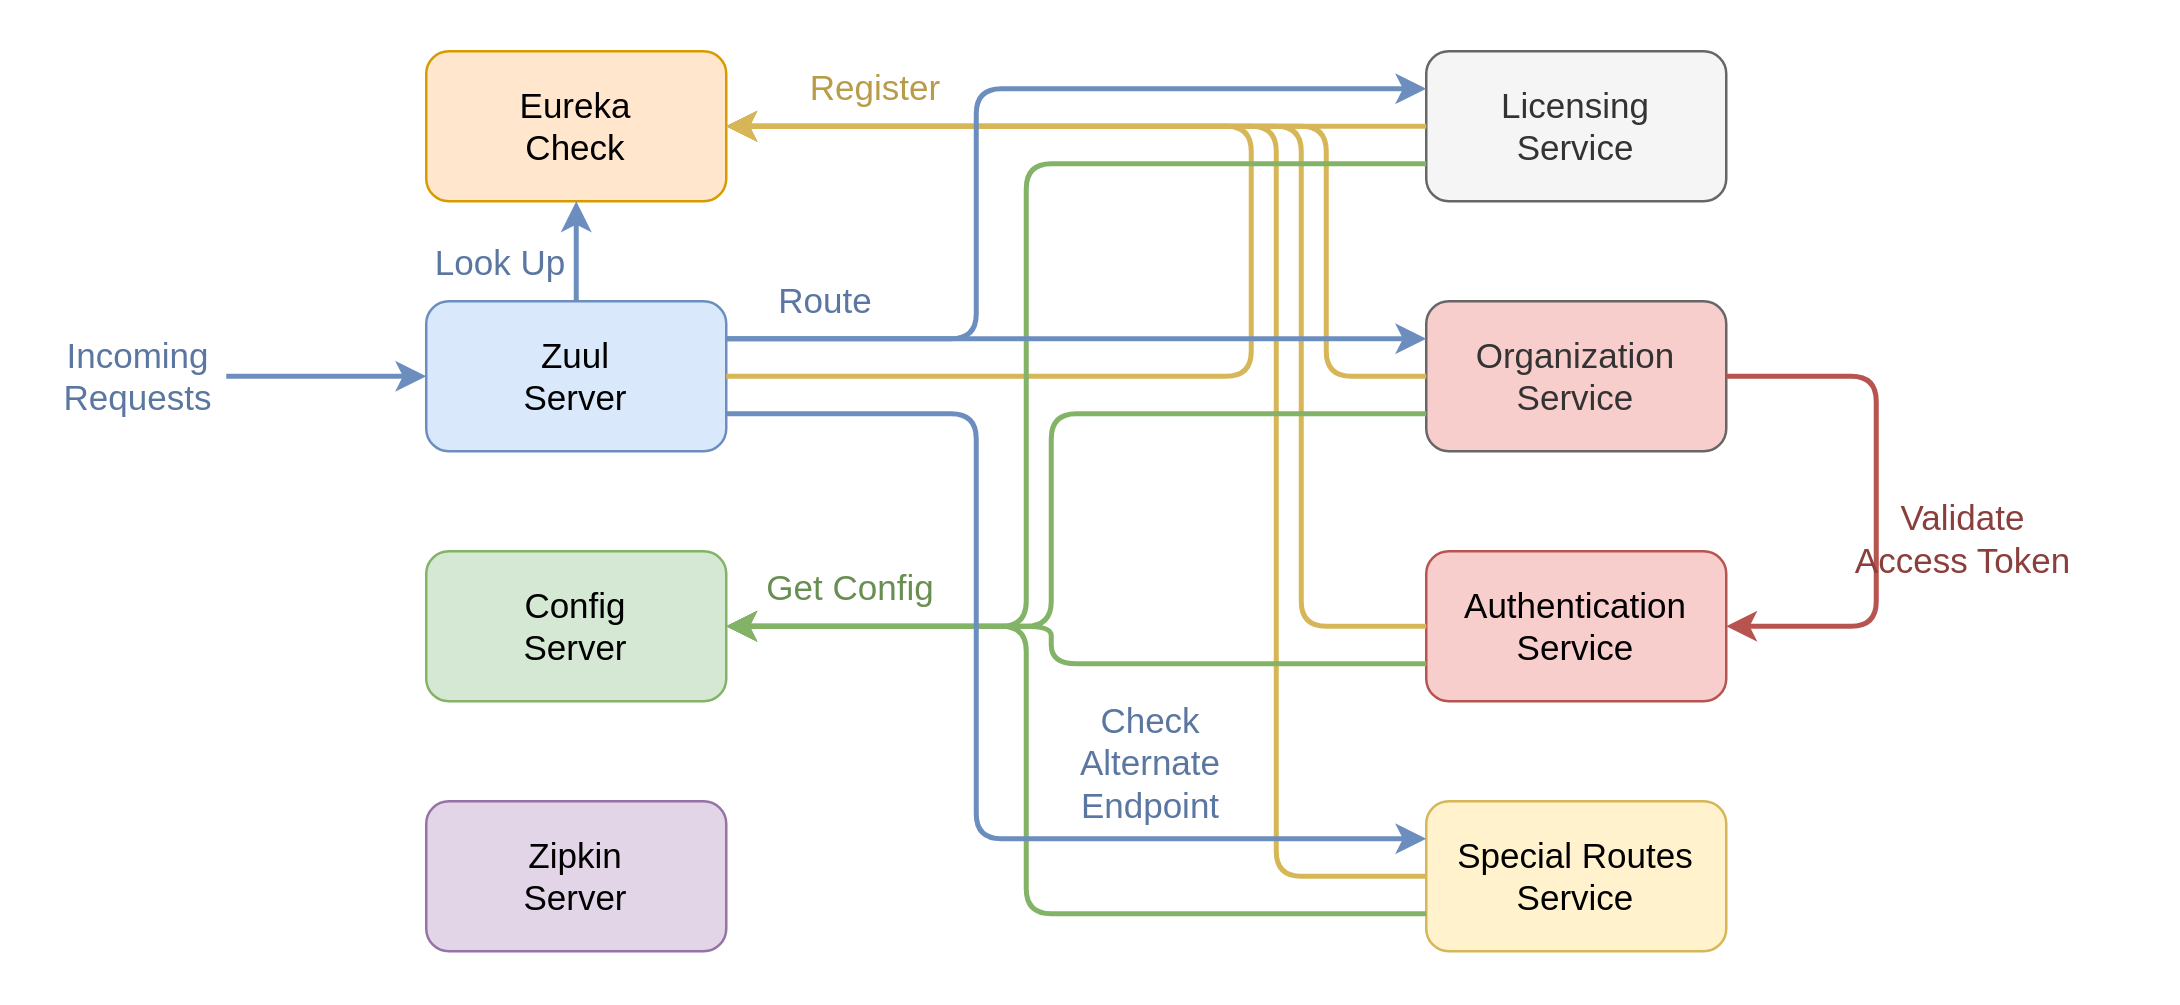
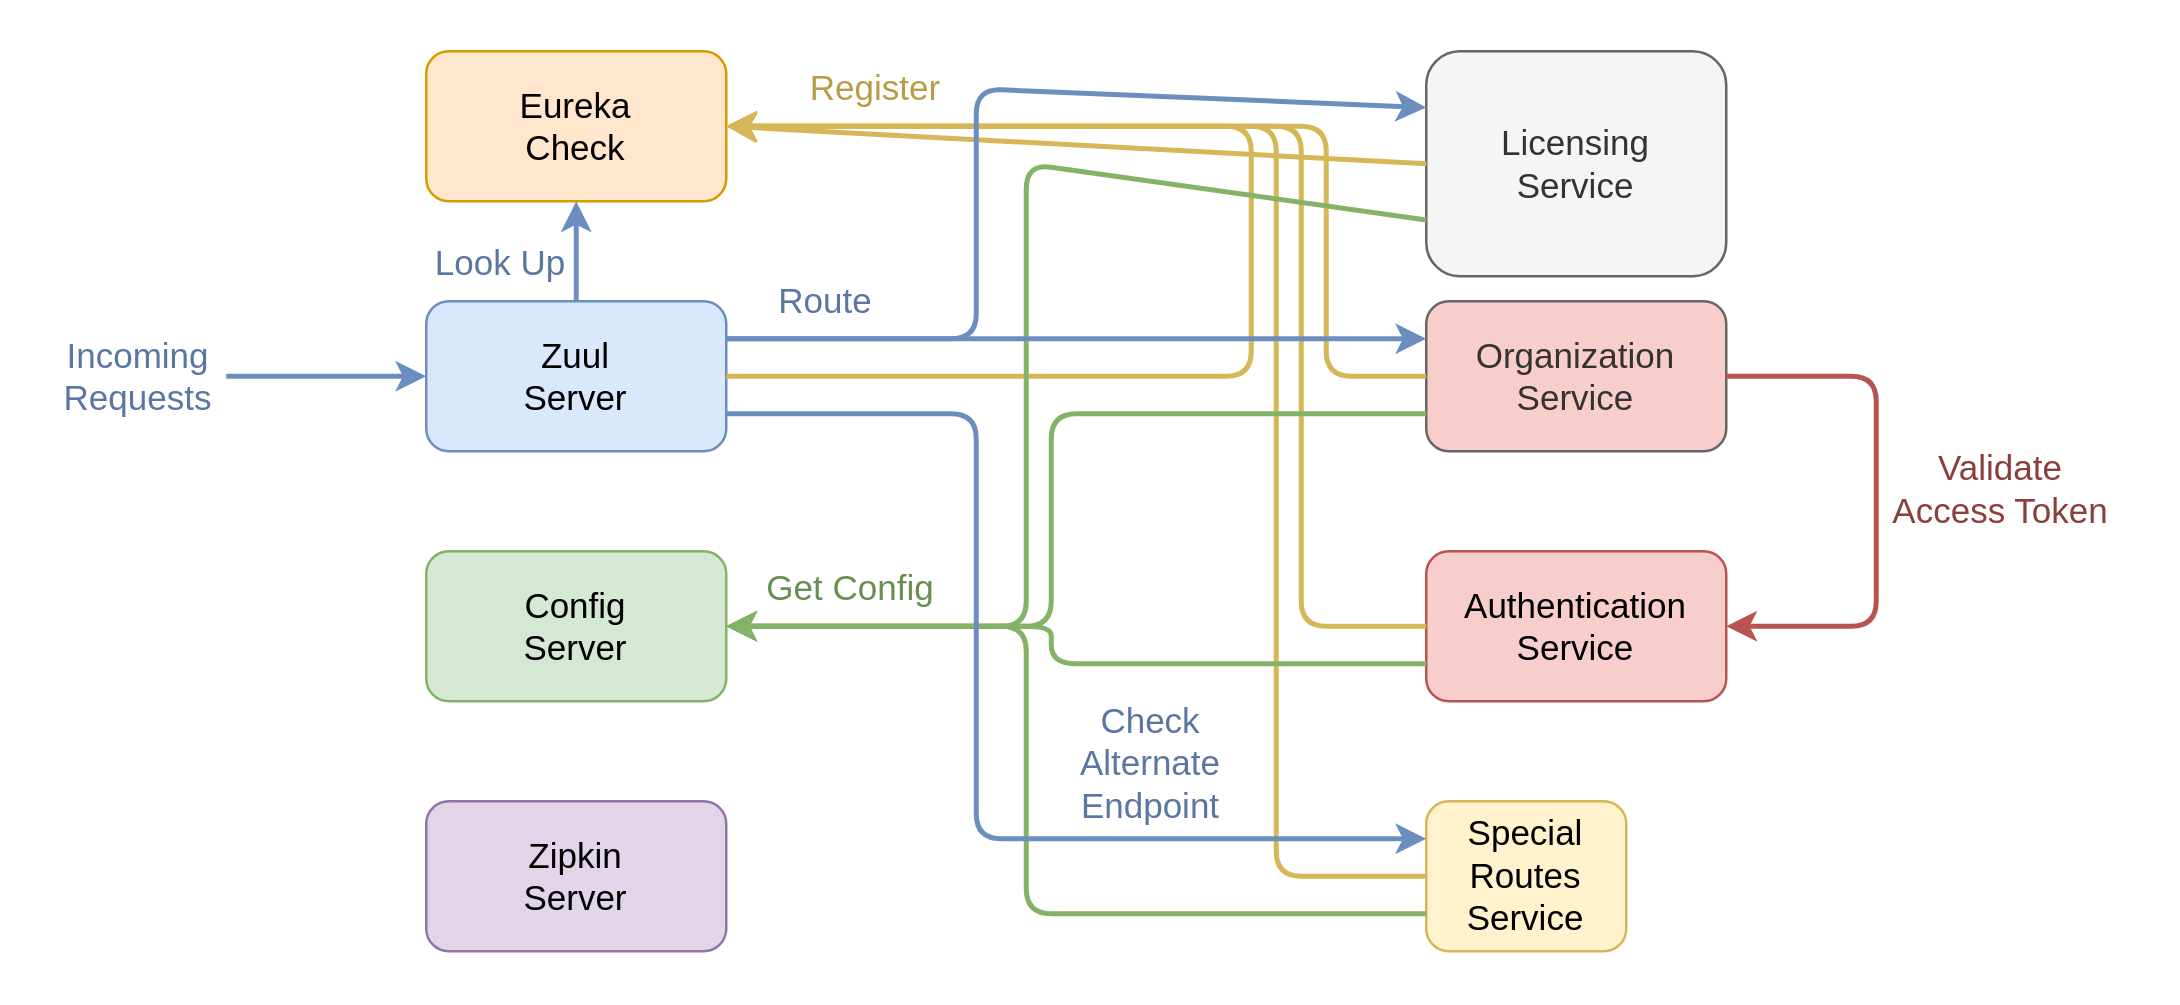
  <mxCell id="0" />
  <mxCell id="1" parent="0" />
  <mxCell id="2" value="&lt;font style=&quot;font-size: 14px&quot;&gt;Eureka&lt;br&gt;Check&lt;/font&gt;&lt;br&gt;" style="rounded=1;whiteSpace=wrap;html=1;fillColor=#ffe6cc;strokeColor=#d79b00;" vertex="1" parent="1"><mxGeometry x="170" y="20" width="120" height="60" as="geometry" /></mxCell>
  <mxCell id="3" value="&lt;span style=&quot;font-size: 14px&quot;&gt;Zuul&lt;br&gt;Server&lt;br&gt;&lt;/span&gt;" style="rounded=1;whiteSpace=wrap;html=1;fillColor=#dae8fc;strokeColor=#6c8ebf;" vertex="1" parent="1"><mxGeometry x="170" y="120" width="120" height="60" as="geometry" /></mxCell>
  <mxCell id="4" value="&lt;span style=&quot;font-size: 14px&quot;&gt;Config&lt;br&gt;Server&lt;br&gt;&lt;/span&gt;" style="rounded=1;whiteSpace=wrap;html=1;fillColor=#d5e8d4;strokeColor=#82b366;" vertex="1" parent="1"><mxGeometry x="170" y="220" width="120" height="60" as="geometry" /></mxCell>
  <mxCell id="5" value="&lt;span style=&quot;font-size: 14px&quot;&gt;Zipkin&lt;br&gt;Server&lt;br&gt;&lt;/span&gt;" style="rounded=1;whiteSpace=wrap;html=1;fillColor=#e1d5e7;strokeColor=#9673a6;" vertex="1" parent="1"><mxGeometry x="170" y="320" width="120" height="60" as="geometry" /></mxCell>
- <mxCell id="6" value="&lt;font style=&quot;font-size: 14px&quot;&gt;Licensing&lt;br&gt;Service&lt;/font&gt;&lt;br&gt;" style="rounded=1;whiteSpace=wrap;html=1;fillColor=#f5f5f5;strokeColor=#666666;fontColor=#333333;" vertex="1" parent="1"><mxGeometry x="570" y="20" width="120" height="60" as="geometry" /></mxCell>
+ <mxCell id="6" value="&lt;font style=&quot;font-size: 14px&quot;&gt;Licensing&lt;br&gt;Service&lt;/font&gt;&lt;br&gt;" style="rounded=1;whiteSpace=wrap;html=1;fillColor=#f5f5f5;strokeColor=#666666;fontColor=#333333;" vertex="1" parent="1"><mxGeometry x="570" y="20" width="120" height="90" as="geometry" /></mxCell>
  <mxCell id="7" value="&lt;span style=&quot;font-size: 14px&quot;&gt;Organization&lt;br&gt;Service&lt;br&gt;&lt;/span&gt;" style="rounded=1;whiteSpace=wrap;html=1;fillColor=#f8cecc;strokeColor=#666666;fontColor=#333333;" vertex="1" parent="1"><mxGeometry x="570" y="120" width="120" height="60" as="geometry" /></mxCell>
  <mxCell id="8" value="&lt;span style=&quot;font-size: 14px&quot;&gt;Authentication&lt;br&gt;Service&lt;br&gt;&lt;/span&gt;" style="rounded=1;whiteSpace=wrap;html=1;fillColor=#f8cecc;strokeColor=#b85450;" vertex="1" parent="1"><mxGeometry x="570" y="220" width="120" height="60" as="geometry" /></mxCell>
- <mxCell id="9" value="&lt;span style=&quot;font-size: 14px&quot;&gt;Special Routes&lt;br&gt;Service&lt;br&gt;&lt;/span&gt;" style="rounded=1;whiteSpace=wrap;html=1;fillColor=#fff2cc;strokeColor=#d6b656;" vertex="1" parent="1"><mxGeometry x="570" y="320" width="120" height="60" as="geometry" /></mxCell>
+ <mxCell id="9" value="&lt;span style=&quot;font-size: 14px&quot;&gt;Special Routes&lt;br&gt;Service&lt;br&gt;&lt;/span&gt;" style="rounded=1;whiteSpace=wrap;html=1;fillColor=#fff2cc;strokeColor=#d6b656;" vertex="1" parent="1"><mxGeometry x="570" y="320" width="80" height="60" as="geometry" /></mxCell>
  <mxCell id="10" value="" style="endArrow=classic;html=1;entryX=1;entryY=0.5;entryDx=0;entryDy=0;exitX=0;exitY=0.5;exitDx=0;exitDy=0;fillColor=#fff2cc;strokeColor=#d6b656;strokeWidth=2;" edge="1" parent="1" source="6" target="2"><mxGeometry width="50" height="50" relative="1" as="geometry"><mxPoint x="170" y="450" as="sourcePoint" /><mxPoint x="220" y="400" as="targetPoint" /></mxGeometry></mxCell>
  <mxCell id="11" value="" style="endArrow=classic;html=1;fillColor=#fff2cc;strokeColor=#d6b656;strokeWidth=2;entryX=1;entryY=0.5;entryDx=0;entryDy=0;exitX=0;exitY=0.5;exitDx=0;exitDy=0;" edge="1" parent="1" source="7" target="2"><mxGeometry width="50" height="50" relative="1" as="geometry"><mxPoint x="460" y="20" as="sourcePoint" /><mxPoint x="340" y="0" as="targetPoint" /><Array as="points"><mxPoint x="530" y="150" /><mxPoint x="530" y="50" /></Array></mxGeometry></mxCell>
  <mxCell id="12" value="" style="endArrow=classic;html=1;fillColor=#fff2cc;strokeColor=#d6b656;strokeWidth=2;entryX=1;entryY=0.5;entryDx=0;entryDy=0;exitX=0;exitY=0.5;exitDx=0;exitDy=0;" edge="1" parent="1" source="8" target="2"><mxGeometry width="50" height="50" relative="1" as="geometry"><mxPoint x="400" y="160" as="sourcePoint" /><mxPoint x="120" y="60" as="targetPoint" /><Array as="points"><mxPoint x="520" y="250" /><mxPoint x="520" y="50" /></Array></mxGeometry></mxCell>
  <mxCell id="13" value="" style="endArrow=classic;html=1;fillColor=#fff2cc;strokeColor=#d6b656;strokeWidth=2;entryX=1;entryY=0.5;entryDx=0;entryDy=0;exitX=0;exitY=0.5;exitDx=0;exitDy=0;" edge="1" parent="1" source="9" target="2"><mxGeometry width="50" height="50" relative="1" as="geometry"><mxPoint x="520" y="290" as="sourcePoint" /><mxPoint x="240" y="190" as="targetPoint" /><Array as="points"><mxPoint x="510" y="350" /><mxPoint x="510" y="50" /></Array></mxGeometry></mxCell>
  <mxCell id="14" value="" style="endArrow=classic;html=1;exitX=1;exitY=0.5;exitDx=0;exitDy=0;fillColor=#fff2cc;strokeColor=#d6b656;strokeWidth=2;" edge="1" parent="1" source="3"><mxGeometry width="50" height="50" relative="1" as="geometry"><mxPoint x="430" y="140" as="sourcePoint" /><mxPoint x="290" y="50" as="targetPoint" /><Array as="points"><mxPoint x="500" y="150" /><mxPoint x="500" y="50" /></Array></mxGeometry></mxCell>
  <mxCell id="15" value="&lt;font style=&quot;font-size: 14px&quot; color=&quot;#b89c4a&quot;&gt;Register&lt;/font&gt;" style="text;html=1;strokeColor=none;fillColor=none;align=center;verticalAlign=middle;whiteSpace=wrap;rounded=0;" vertex="1" parent="1"><mxGeometry x="320" y="20" width="60" height="30" as="geometry" /></mxCell>
  <mxCell id="16" value="" style="endArrow=classic;html=1;exitX=0;exitY=0.75;exitDx=0;exitDy=0;fillColor=#d5e8d4;strokeColor=#82b366;strokeWidth=2;entryX=0;entryY=1;entryDx=0;entryDy=0;entryPerimeter=0;" edge="1" parent="1" source="6" target="20"><mxGeometry width="50" height="50" relative="1" as="geometry"><mxPoint x="580" y="60" as="sourcePoint" /><mxPoint x="410" y="-30" as="targetPoint" /><Array as="points"><mxPoint x="410" y="65" /><mxPoint x="410" y="250" /></Array></mxGeometry></mxCell>
  <mxCell id="17" value="" style="endArrow=classic;html=1;exitX=0;exitY=0.75;exitDx=0;exitDy=0;fillColor=#d5e8d4;strokeColor=#82b366;strokeWidth=2;entryX=1;entryY=0.5;entryDx=0;entryDy=0;" edge="1" parent="1" source="7" target="4"><mxGeometry width="50" height="50" relative="1" as="geometry"><mxPoint x="360" y="310" as="sourcePoint" /><mxPoint x="330" y="340" as="targetPoint" /><Array as="points"><mxPoint x="420" y="165" /><mxPoint x="420" y="250" /></Array></mxGeometry></mxCell>
  <mxCell id="18" value="" style="endArrow=classic;html=1;fillColor=#d5e8d4;strokeColor=#82b366;strokeWidth=2;exitX=0;exitY=0.75;exitDx=0;exitDy=0;entryX=1;entryY=0.5;entryDx=0;entryDy=0;" edge="1" parent="1" source="9" target="4"><mxGeometry width="50" height="50" relative="1" as="geometry"><mxPoint x="290" y="250" as="sourcePoint" /><mxPoint x="380" y="460" as="targetPoint" /><Array as="points"><mxPoint x="410" y="365" /><mxPoint x="410" y="250" /></Array></mxGeometry></mxCell>
  <mxCell id="19" value="" style="endArrow=classic;html=1;exitX=0;exitY=0.75;exitDx=0;exitDy=0;fillColor=#d5e8d4;strokeColor=#82b366;strokeWidth=2;entryX=1;entryY=0.5;entryDx=0;entryDy=0;" edge="1" parent="1" source="8" target="4"><mxGeometry width="50" height="50" relative="1" as="geometry"><mxPoint x="370" y="460" as="sourcePoint" /><mxPoint x="330" y="440" as="targetPoint" /><Array as="points"><mxPoint x="420" y="265" /><mxPoint x="420" y="250" /></Array></mxGeometry></mxCell>
  <mxCell id="20" value="&lt;span style=&quot;font-size: 14px&quot;&gt;&lt;font color=&quot;#688f51&quot;&gt;Get Config&lt;/font&gt;&lt;/span&gt;" style="text;html=1;strokeColor=none;fillColor=none;align=center;verticalAlign=middle;whiteSpace=wrap;rounded=0;" vertex="1" parent="1"><mxGeometry x="290" y="220" width="100" height="30" as="geometry" /></mxCell>
  <mxCell id="21" value="" style="endArrow=classic;html=1;entryX=1;entryY=0.5;entryDx=0;entryDy=0;exitX=1;exitY=0.5;exitDx=0;exitDy=0;fillColor=#f8cecc;strokeColor=#b85450;strokeWidth=2;" edge="1" parent="1" source="7" target="8"><mxGeometry width="50" height="50" relative="1" as="geometry"><mxPoint x="350" y="500" as="sourcePoint" /><mxPoint x="70" y="500" as="targetPoint" /><Array as="points"><mxPoint x="750" y="150" /><mxPoint x="750" y="250" /></Array></mxGeometry></mxCell>
- <mxCell id="22" value="&lt;span style=&quot;font-size: 14px&quot;&gt;&lt;font color=&quot;#8a3f3c&quot;&gt;Validate&lt;br&gt;Access Token&lt;/font&gt;&lt;br&gt;&lt;/span&gt;" style="text;html=1;strokeColor=none;fillColor=none;align=center;verticalAlign=middle;whiteSpace=wrap;rounded=0;" vertex="1" parent="1"><mxGeometry x="735" y="200" width="100" height="30" as="geometry" /></mxCell>
+ <mxCell id="22" value="&lt;span style=&quot;font-size: 14px&quot;&gt;&lt;font color=&quot;#8a3f3c&quot;&gt;Validate&lt;br&gt;Access Token&lt;/font&gt;&lt;br&gt;&lt;/span&gt;" style="text;html=1;strokeColor=none;fillColor=none;align=center;verticalAlign=middle;whiteSpace=wrap;rounded=0;" vertex="1" parent="1"><mxGeometry x="750" y="180" width="100" height="30" as="geometry" /></mxCell>
  <mxCell id="23" value="" style="endArrow=classic;html=1;entryX=0;entryY=0.25;entryDx=0;entryDy=0;exitX=1;exitY=0.25;exitDx=0;exitDy=0;fillColor=#dae8fc;strokeColor=#6c8ebf;strokeWidth=2;" edge="1" parent="1" source="3" target="6"><mxGeometry width="50" height="50" relative="1" as="geometry"><mxPoint x="380" y="410" as="sourcePoint" /><mxPoint x="100" y="410" as="targetPoint" /><Array as="points"><mxPoint x="390" y="135" /><mxPoint x="390" y="35" /></Array></mxGeometry></mxCell>
  <mxCell id="24" value="" style="endArrow=classic;html=1;entryX=0;entryY=0.25;entryDx=0;entryDy=0;exitX=1;exitY=0.25;exitDx=0;exitDy=0;fillColor=#dae8fc;strokeColor=#6c8ebf;strokeWidth=2;" edge="1" parent="1" source="3" target="7"><mxGeometry width="50" height="50" relative="1" as="geometry"><mxPoint x="360" y="440" as="sourcePoint" /><mxPoint x="80" y="440" as="targetPoint" /></mxGeometry></mxCell>
  <mxCell id="25" value="&lt;span style=&quot;font-size: 14px&quot;&gt;&lt;font color=&quot;#5b77a1&quot;&gt;Route&lt;/font&gt;&lt;/span&gt;" style="text;html=1;strokeColor=none;fillColor=none;align=center;verticalAlign=middle;whiteSpace=wrap;rounded=0;" vertex="1" parent="1"><mxGeometry x="300" y="105" width="60" height="30" as="geometry" /></mxCell>
  <mxCell id="26" value="" style="endArrow=classic;html=1;entryX=0;entryY=0.5;entryDx=0;entryDy=0;fillColor=#dae8fc;strokeColor=#6c8ebf;strokeWidth=2;" edge="1" parent="1" target="3"><mxGeometry width="50" height="50" relative="1" as="geometry"><mxPoint x="90" y="150" as="sourcePoint" /><mxPoint x="580" y="510" as="targetPoint" /></mxGeometry></mxCell>
  <mxCell id="27" value="" style="endArrow=classic;html=1;entryX=0.5;entryY=1;entryDx=0;entryDy=0;fillColor=#dae8fc;strokeColor=#6c8ebf;strokeWidth=2;exitX=0.5;exitY=0;exitDx=0;exitDy=0;" edge="1" parent="1" source="3" target="2"><mxGeometry width="50" height="50" relative="1" as="geometry"><mxPoint x="80" y="250" as="sourcePoint" /><mxPoint x="200" y="250" as="targetPoint" /></mxGeometry></mxCell>
  <mxCell id="28" value="&lt;font color=&quot;#5b77a1&quot;&gt;&lt;span style=&quot;font-size: 14px&quot;&gt;Look Up&lt;/span&gt;&lt;/font&gt;" style="text;html=1;strokeColor=none;fillColor=none;align=center;verticalAlign=middle;whiteSpace=wrap;rounded=0;" vertex="1" parent="1"><mxGeometry x="170" y="90" width="60" height="30" as="geometry" /></mxCell>
  <mxCell id="29" value="" style="endArrow=classic;html=1;entryX=0;entryY=0.25;entryDx=0;entryDy=0;fillColor=#dae8fc;strokeColor=#6c8ebf;strokeWidth=2;exitX=1;exitY=0.75;exitDx=0;exitDy=0;" edge="1" parent="1" source="3" target="9"><mxGeometry width="50" height="50" relative="1" as="geometry"><mxPoint x="70" y="250" as="sourcePoint" /><mxPoint x="150" y="250" as="targetPoint" /><Array as="points"><mxPoint x="390" y="165" /><mxPoint x="390" y="335" /></Array></mxGeometry></mxCell>
  <mxCell id="30" value="&lt;font color=&quot;#5b77a1&quot;&gt;&lt;span style=&quot;font-size: 14px&quot;&gt;Check&lt;br&gt;Alternate Endpoint&lt;br&gt;&lt;/span&gt;&lt;/font&gt;" style="text;html=1;strokeColor=none;fillColor=none;align=center;verticalAlign=middle;whiteSpace=wrap;rounded=0;spacing=2;" vertex="1" parent="1"><mxGeometry x="420" y="280" width="80" height="50" as="geometry" /></mxCell>
  <mxCell id="31" value="&lt;font color=&quot;#5b77a1&quot;&gt;&lt;span style=&quot;font-size: 14px&quot;&gt;Incoming&lt;br&gt;Requests&lt;br&gt;&lt;/span&gt;&lt;/font&gt;" style="text;html=1;strokeColor=none;fillColor=none;align=center;verticalAlign=middle;whiteSpace=wrap;rounded=0;" vertex="1" parent="1"><mxGeometry x="20" y="130" width="70" height="40" as="geometry" /></mxCell>
